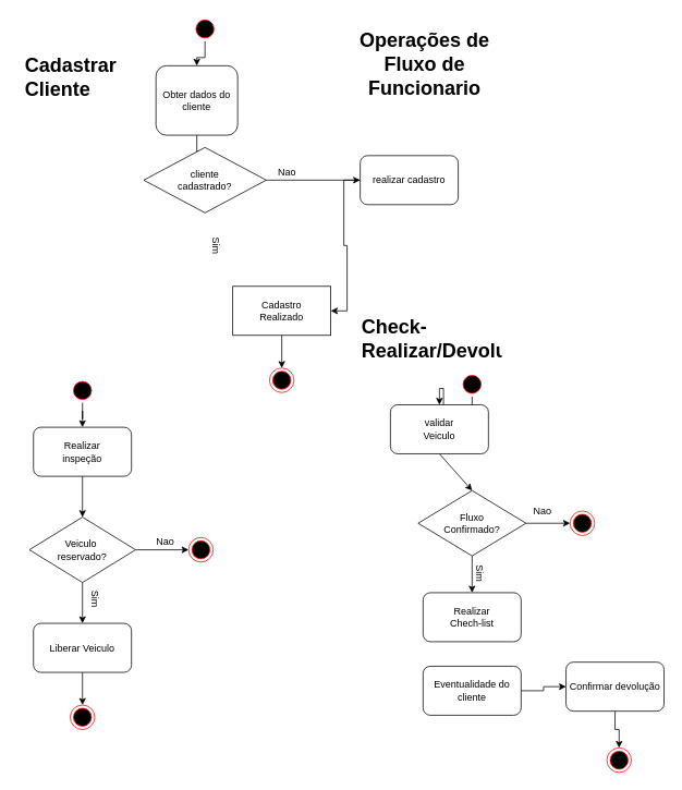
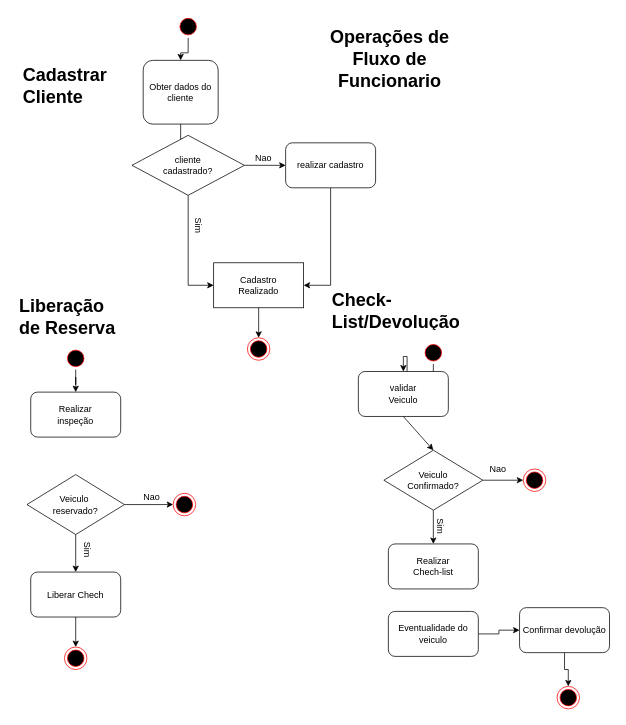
  <mxCell id="0" />
  <mxCell id="1" parent="0" />
  <mxCell id="2" style="edgeStyle=orthogonalEdgeStyle;rounded=0;orthogonalLoop=1;jettySize=auto;html=1;entryX=0.5;entryY=0;entryDx=0;entryDy=0;" edge="1" parent="1" source="3" target="5"><mxGeometry relative="1" as="geometry" /></mxCell>
  <mxCell id="3" value="" style="ellipse;html=1;shape=startState;fillColor=#000000;strokeColor=#ff0000;" vertex="1" parent="1"><mxGeometry x="235" width="30" height="30" as="geometry" y="20" /></mxCell>
  <mxCell id="4" style="edgeStyle=orthogonalEdgeStyle;rounded=0;orthogonalLoop=1;jettySize=auto;html=1;entryX=0.5;entryY=0;entryDx=0;entryDy=0;" edge="1" parent="1" source="5" target="10"><mxGeometry relative="1" as="geometry"><mxPoint x="250" y="180" as="targetPoint" /></mxGeometry></mxCell>
  <mxCell id="5" value="Obter dados do&lt;br&gt;cliente" style="rounded=1;whiteSpace=wrap;html=1;" vertex="1" parent="1"><mxGeometry x="190" y="80" width="100" height="85" as="geometry" /></mxCell>
  <mxCell id="6" value="&lt;h1&gt;Operações de Fluxo de Funcionario&lt;/h1&gt;" style="text;html=1;strokeColor=none;fillColor=none;spacing=5;spacingTop=-20;whiteSpace=wrap;overflow=hidden;rounded=0;align=center;" vertex="1" parent="1"><mxGeometry x="424" y="30" width="190" height="120" as="geometry" /></mxCell>
- <mxCell id="7" value="&lt;h1&gt;Cadastrar Cliente&lt;/h1&gt;" style="text;html=1;strokeColor=none;fillColor=none;spacing=5;spacingTop=-20;whiteSpace=wrap;overflow=hidden;rounded=0;" vertex="1" parent="1"><mxGeometry x="25" y="60" width="150" height="60" as="geometry" /></mxCell>
+ <mxCell id="7" value="&lt;h1&gt;Cadastrar Cliente&lt;/h1&gt;" style="text;html=1;strokeColor=none;fillColor=none;spacing=5;spacingTop=-20;whiteSpace=wrap;overflow=hidden;rounded=0;" vertex="1" parent="1"><mxGeometry x="25" y="80" width="150" height="60" as="geometry" /></mxCell>
  <mxCell id="8" style="edgeStyle=orthogonalEdgeStyle;rounded=0;orthogonalLoop=1;jettySize=auto;html=1;entryX=0;entryY=0.5;entryDx=0;entryDy=0;" edge="1" parent="1" source="10" target="13"><mxGeometry relative="1" as="geometry"><mxPoint x="389" y="220" as="targetPoint" /></mxGeometry></mxCell>
+ <mxCell id="9" style="edgeStyle=orthogonalEdgeStyle;rounded=0;orthogonalLoop=1;jettySize=auto;html=1;entryX=0;entryY=0.5;entryDx=0;entryDy=0;" edge="1" parent="1" source="10" target="16"><mxGeometry relative="1" as="geometry" /></mxCell>
  <mxCell id="10" value="cliente&lt;br&gt;cadastrado?" style="rhombus;whiteSpace=wrap;html=1;" vertex="1" parent="1"><mxGeometry x="175" y="180" width="150" height="80" as="geometry" /></mxCell>
  <mxCell id="11" value="Nao" style="text;html=1;align=center;verticalAlign=middle;resizable=0;points=[];autosize=1;" vertex="1" parent="1"><mxGeometry x="330" y="201" width="40" height="20" as="geometry" /></mxCell>
  <mxCell id="12" style="edgeStyle=orthogonalEdgeStyle;rounded=0;orthogonalLoop=1;jettySize=auto;html=1;entryX=1;entryY=0.5;entryDx=0;entryDy=0;" edge="1" parent="1" source="13" target="16"><mxGeometry relative="1" as="geometry"><mxPoint x="440" y="300" as="targetPoint" /></mxGeometry></mxCell>
- <mxCell id="13" value="realizar cadastro" style="rounded=1;whiteSpace=wrap;html=1;" vertex="1" parent="1"><mxGeometry x="440" y="190" width="120" height="60" as="geometry" /></mxCell>
+ <mxCell id="13" value="realizar cadastro" style="rounded=1;whiteSpace=wrap;html=1;" vertex="1" parent="1"><mxGeometry x="380" y="190" width="120" height="60" as="geometry" /></mxCell>
  <mxCell id="14" value="Sim" style="text;html=1;align=center;verticalAlign=middle;resizable=0;points=[];autosize=1;rotation=90;" vertex="1" parent="1"><mxGeometry x="244" y="290" width="40" height="20" as="geometry" /></mxCell>
  <mxCell id="15" style="edgeStyle=orthogonalEdgeStyle;rounded=0;orthogonalLoop=1;jettySize=auto;html=1;entryX=0.5;entryY=0;entryDx=0;entryDy=0;" edge="1" parent="1" source="16" target="17"><mxGeometry relative="1" as="geometry" /></mxCell>
  <mxCell id="16" value="Cadastro&lt;br&gt;Realizado" style="whiteSpace=wrap;html=1;rounded=0;" vertex="1" parent="1"><mxGeometry x="284" y="350" width="120" height="60" as="geometry" /></mxCell>
  <mxCell id="17" value="" style="ellipse;html=1;shape=endState;fillColor=#000000;strokeColor=#ff0000;" vertex="1" parent="1"><mxGeometry x="329" y="450" width="30" height="30" as="geometry" /></mxCell>
+ <mxCell id="18" value="&lt;h1&gt;Liberação de Reserva&lt;/h1&gt;" style="text;html=1;strokeColor=none;fillColor=none;spacing=5;spacingTop=-20;whiteSpace=wrap;overflow=hidden;rounded=0;" vertex="1" parent="1"><mxGeometry x="20" y="387.5" width="150" height="60" as="geometry" /></mxCell>
  <mxCell id="19" style="edgeStyle=orthogonalEdgeStyle;rounded=0;orthogonalLoop=1;jettySize=auto;html=1;entryX=0.5;entryY=0;entryDx=0;entryDy=0;" edge="1" parent="1" source="20" target="21"><mxGeometry relative="1" as="geometry" /></mxCell>
  <mxCell id="20" value="" style="ellipse;html=1;shape=startState;fillColor=#000000;strokeColor=#ff0000;" vertex="1" parent="1"><mxGeometry x="85" y="462.5" width="30" height="30" as="geometry" /></mxCell>
  <mxCell id="21" value="Realizar&lt;br&gt;inspeção" style="rounded=1;whiteSpace=wrap;html=1;" vertex="1" parent="1"><mxGeometry x="40" y="522.5" width="120" height="60" as="geometry" /></mxCell>
  <mxCell id="22" style="edgeStyle=orthogonalEdgeStyle;rounded=0;orthogonalLoop=1;jettySize=auto;html=1;entryX=0;entryY=0.5;entryDx=0;entryDy=0;" edge="1" parent="1" source="24" target="26"><mxGeometry relative="1" as="geometry" /></mxCell>
  <mxCell id="23" style="edgeStyle=orthogonalEdgeStyle;rounded=0;orthogonalLoop=1;jettySize=auto;html=1;entryX=0.5;entryY=0;entryDx=0;entryDy=0;" edge="1" parent="1" source="24" target="29"><mxGeometry relative="1" as="geometry" /></mxCell>
  <mxCell id="24" value="Veiculo&amp;nbsp;&lt;br&gt;reservado?" style="rhombus;whiteSpace=wrap;html=1;" vertex="1" parent="1"><mxGeometry x="35" y="632.5" width="130" height="80" as="geometry" /></mxCell>
- <mxCell id="25" value="" style="endArrow=classic;html=1;exitX=0.5;exitY=1;exitDx=0;exitDy=0;entryX=0.5;entryY=0;entryDx=0;entryDy=0;" edge="1" parent="1" source="21" target="24"><mxGeometry width="50" height="50" relative="1" as="geometry"><mxPoint x="411" y="592.5" as="sourcePoint" /><mxPoint x="461" y="542.5" as="targetPoint" /></mxGeometry></mxCell>
  <mxCell id="26" value="" style="ellipse;html=1;shape=endState;fillColor=#000000;strokeColor=#ff0000;" vertex="1" parent="1"><mxGeometry x="230" y="657.5" width="30" height="30" as="geometry" /></mxCell>
  <mxCell id="27" value="Nao" style="text;html=1;align=center;verticalAlign=middle;resizable=0;points=[];autosize=1;" vertex="1" parent="1"><mxGeometry x="181" y="652.5" width="40" height="20" as="geometry" /></mxCell>
  <mxCell id="28" style="edgeStyle=orthogonalEdgeStyle;rounded=0;orthogonalLoop=1;jettySize=auto;html=1;entryX=0.5;entryY=0;entryDx=0;entryDy=0;" edge="1" parent="1" source="29" target="30"><mxGeometry relative="1" as="geometry" /></mxCell>
- <mxCell id="29" value="Liberar Veiculo" style="rounded=1;whiteSpace=wrap;html=1;" vertex="1" parent="1"><mxGeometry x="40" y="762.5" width="120" height="60" as="geometry" /></mxCell>
+ <mxCell id="29" value="Liberar Chech" style="rounded=1;whiteSpace=wrap;html=1;" vertex="1" parent="1"><mxGeometry x="40" y="762.5" width="120" height="60" as="geometry" /></mxCell>
  <mxCell id="30" value="" style="ellipse;html=1;shape=endState;fillColor=#000000;strokeColor=#ff0000;" vertex="1" parent="1"><mxGeometry x="85" y="862.5" width="30" height="30" as="geometry" /></mxCell>
  <mxCell id="31" value="Sim" style="text;html=1;align=center;verticalAlign=middle;resizable=0;points=[];autosize=1;rotation=90;" vertex="1" parent="1"><mxGeometry x="96" y="722.5" width="40" height="20" as="geometry" /></mxCell>
- <mxCell id="32" value="&lt;h1&gt;Check-Realizar/Devolução&lt;/h1&gt;" style="text;html=1;strokeColor=none;fillColor=none;spacing=5;spacingTop=-20;whiteSpace=wrap;overflow=hidden;rounded=0;" vertex="1" parent="1"><mxGeometry x="437" y="380" width="180" height="60" as="geometry" /></mxCell>
+ <mxCell id="32" value="&lt;h1&gt;Check-List/Devolução&lt;/h1&gt;" style="text;html=1;strokeColor=none;fillColor=none;spacing=5;spacingTop=-20;whiteSpace=wrap;overflow=hidden;rounded=0;" vertex="1" parent="1"><mxGeometry x="437" y="380" width="180" height="60" as="geometry" /></mxCell>
  <mxCell id="33" style="edgeStyle=orthogonalEdgeStyle;rounded=0;orthogonalLoop=1;jettySize=auto;html=1;entryX=0.5;entryY=0;entryDx=0;entryDy=0;" edge="1" parent="1" source="34" target="35"><mxGeometry relative="1" as="geometry"><mxPoint x="577" y="480" as="sourcePoint" /></mxGeometry></mxCell>
  <mxCell id="34" value="" style="ellipse;html=1;shape=startState;fillColor=#000000;strokeColor=#ff0000;" vertex="1" parent="1"><mxGeometry x="562" y="455" width="30" height="30" as="geometry" /></mxCell>
  <mxCell id="35" value="validar &lt;br&gt;Veiculo" style="rounded=1;whiteSpace=wrap;html=1;" vertex="1" parent="1"><mxGeometry x="477" y="495" width="120" height="60" as="geometry" /></mxCell>
  <mxCell id="36" value="" style="endArrow=classic;html=1;exitX=0.5;exitY=1;exitDx=0;exitDy=0;entryX=0.5;entryY=0;entryDx=0;entryDy=0;" edge="1" parent="1" source="35" target="39"><mxGeometry width="50" height="50" relative="1" as="geometry"><mxPoint x="888" y="580" as="sourcePoint" /><mxPoint x="577" y="615" as="targetPoint" /></mxGeometry></mxCell>
  <mxCell id="37" style="edgeStyle=orthogonalEdgeStyle;rounded=0;orthogonalLoop=1;jettySize=auto;html=1;entryX=0;entryY=0.5;entryDx=0;entryDy=0;" edge="1" parent="1" source="39" target="40"><mxGeometry relative="1" as="geometry"><mxPoint x="697" y="640" as="targetPoint" /></mxGeometry></mxCell>
  <mxCell id="38" style="edgeStyle=orthogonalEdgeStyle;rounded=0;orthogonalLoop=1;jettySize=auto;html=1;entryX=0.5;entryY=0;entryDx=0;entryDy=0;" edge="1" parent="1" source="39" target="42"><mxGeometry relative="1" as="geometry" /></mxCell>
- <mxCell id="39" value="Fluxo&lt;br&gt;Confirmado?" style="rhombus;whiteSpace=wrap;html=1;" vertex="1" parent="1"><mxGeometry x="511" y="600" width="132" height="80" as="geometry" /></mxCell>
+ <mxCell id="39" value="Veiculo&lt;br&gt;Confirmado?" style="rhombus;whiteSpace=wrap;html=1;" vertex="1" parent="1"><mxGeometry x="511" y="600" width="132" height="80" as="geometry" /></mxCell>
  <mxCell id="40" value="" style="ellipse;html=1;shape=endState;fillColor=#000000;strokeColor=#ff0000;" vertex="1" parent="1"><mxGeometry x="697" y="625" width="30" height="30" as="geometry" /></mxCell>
  <mxCell id="41" value="Nao" style="text;html=1;align=center;verticalAlign=middle;resizable=0;points=[];autosize=1;" vertex="1" parent="1"><mxGeometry x="643" y="615" width="40" height="20" as="geometry" /></mxCell>
  <mxCell id="42" value="Realizar&lt;br&gt;Chech-list" style="rounded=1;whiteSpace=wrap;html=1;" vertex="1" parent="1"><mxGeometry x="517" y="725" width="120" height="60" as="geometry" /></mxCell>
  <mxCell id="43" value="Sim" style="text;html=1;align=center;verticalAlign=middle;resizable=0;points=[];autosize=1;rotation=90;" vertex="1" parent="1"><mxGeometry x="567" y="691" width="40" height="20" as="geometry" /></mxCell>
  <mxCell id="44" style="edgeStyle=orthogonalEdgeStyle;rounded=0;orthogonalLoop=1;jettySize=auto;html=1;entryX=0;entryY=0.5;entryDx=0;entryDy=0;" edge="1" parent="1" source="45" target="47"><mxGeometry relative="1" as="geometry" /></mxCell>
- <mxCell id="45" value="Eventualidade do cliente" style="rounded=1;whiteSpace=wrap;html=1;" vertex="1" parent="1"><mxGeometry x="517" y="815" width="120" height="60" as="geometry" /></mxCell>
+ <mxCell id="45" value="Eventualidade do veiculo" style="rounded=1;whiteSpace=wrap;html=1;" vertex="1" parent="1"><mxGeometry x="517" y="815" width="120" height="60" as="geometry" /></mxCell>
  <mxCell id="46" style="edgeStyle=orthogonalEdgeStyle;rounded=0;orthogonalLoop=1;jettySize=auto;html=1;entryX=0.5;entryY=0;entryDx=0;entryDy=0;" edge="1" parent="1" source="47" target="48"><mxGeometry relative="1" as="geometry"><mxPoint x="757" y="925" as="targetPoint" /></mxGeometry></mxCell>
  <mxCell id="47" value="Confirmar devolução" style="rounded=1;whiteSpace=wrap;html=1;" vertex="1" parent="1"><mxGeometry x="692" y="810" width="120" height="60" as="geometry" /></mxCell>
  <mxCell id="48" value="" style="ellipse;html=1;shape=endState;fillColor=#000000;strokeColor=#ff0000;" vertex="1" parent="1"><mxGeometry x="742" y="915" width="30" height="30" as="geometry" /></mxCell>
